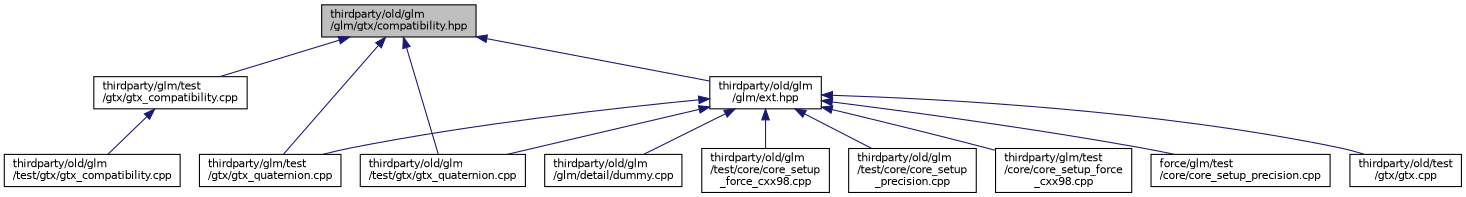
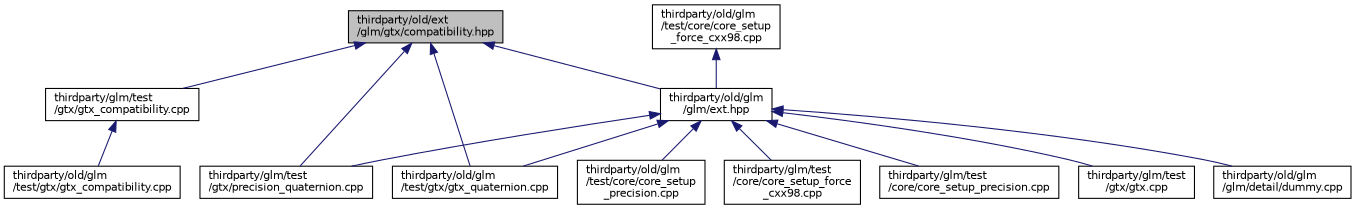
  digraph {
    node [color=black fillcolor=white fontname=Helvetica fontsize=10 shape=record style=filled]
    edge [color=midnightblue dir=back fontname=Helvetica fontsize=10 labelfontname=Helvetica labelfontsize=10 style=solid]
-   n1 [fillcolor=grey75 fontcolor=black height=0.2 label="thirdparty/old/glm\l/glm/gtx/compatibility.hpp" width=0.4]
+   n1 [fillcolor=grey75 fontcolor=black height=0.2 label="thirdparty/old/ext\l/glm/gtx/compatibility.hpp" width=0.4]
    n2 [height=0.2 label="thirdparty/glm/test\l/gtx/gtx_compatibility.cpp" width=0.4]
-   n3 [height=0.2 label="thirdparty/glm/test\l/gtx/gtx_quaternion.cpp" width=0.4]
+   n3 [height=0.2 label="thirdparty/glm/test\l/gtx/precision_quaternion.cpp" width=0.4]
    n4 [height=0.2 label="thirdparty/old/glm\l/glm/ext.hpp" width=0.4]
    n5 [height=0.2 label="thirdparty/old/glm\l/test/gtx/gtx_quaternion.cpp" width=0.4]
    n6 [height=0.2 label="thirdparty/old/glm\l/test/gtx/gtx_compatibility.cpp" width=0.4]
    n7 [height=0.2 label="thirdparty/glm/test\l/core/core_setup_force\l_cxx98.cpp" width=0.4]
-   n8 [height=0.2 label="force/glm/test\l/core/core_setup_precision.cpp" width=0.4]
-   n9 [height=0.2 label="thirdparty/old/test\l/gtx/gtx.cpp" width=0.4]
+   n8 [height=0.2 label="thirdparty/glm/test\l/core/core_setup_precision.cpp" width=0.4]
+   n9 [height=0.2 label="thirdparty/glm/test\l/gtx/gtx.cpp" width=0.4]
    n10 [height=0.2 label="thirdparty/old/glm\l/glm/detail/dummy.cpp" width=0.4]
    n11 [height=0.2 label="thirdparty/old/glm\l/test/core/core_setup\l_force_cxx98.cpp" width=0.4]
    n12 [height=0.2 label="thirdparty/old/glm\l/test/core/core_setup\l_precision.cpp" width=0.4]
    n1 -> n2
    n1 -> n3
    n1 -> n4
    n1 -> n5
    n2 -> n6
    n4 -> n3
    n4 -> n5
    n4 -> n7
    n4 -> n8
    n4 -> n9
    n4 -> n10
-   n4 -> n11
+   n11 -> n4
    n4 -> n12
  }
